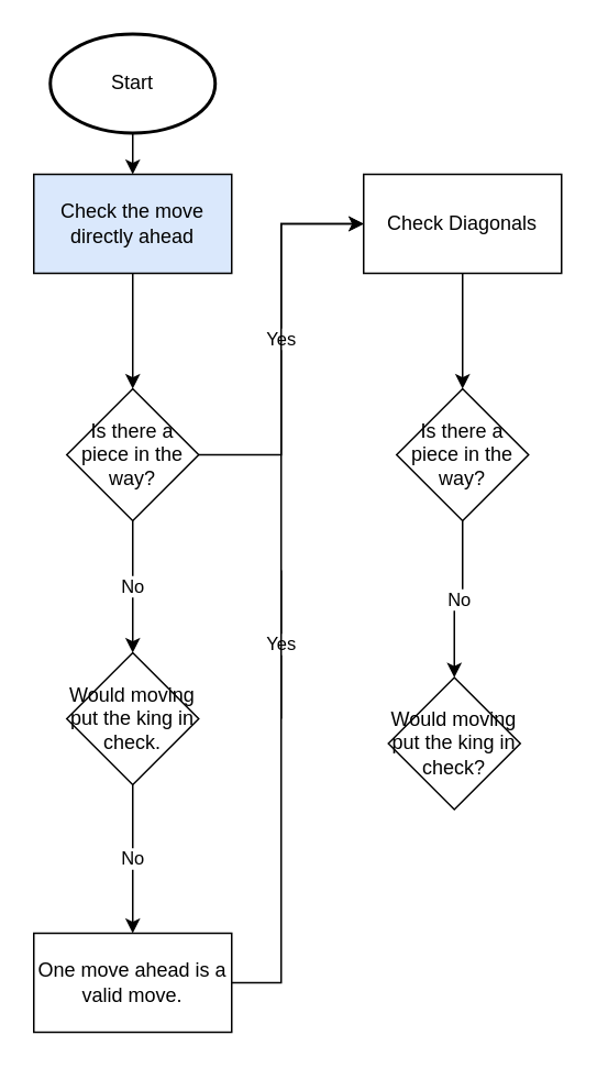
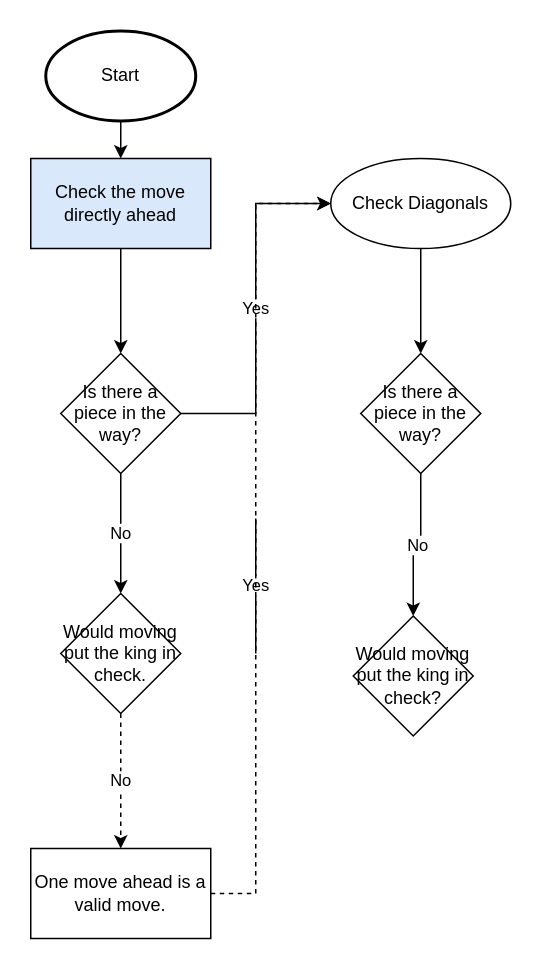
  <mxCell id="0" />
  <mxCell id="1" parent="0" />
  <mxCell id="2" value="" style="edgeStyle=orthogonalEdgeStyle;rounded=0;orthogonalLoop=1;jettySize=auto;html=1;" edge="1" parent="1" source="3"><mxGeometry relative="1" as="geometry"><mxPoint x="80" y="105" as="targetPoint" /></mxGeometry></mxCell>
  <mxCell id="3" value="Start" style="strokeWidth=2;html=1;shape=mxgraph.flowchart.start_1;whiteSpace=wrap;" parent="1" vertex="1"><mxGeometry x="30" y="20" width="100" height="60" as="geometry" /></mxCell>
  <mxCell id="4" value="" style="edgeStyle=orthogonalEdgeStyle;rounded=0;orthogonalLoop=1;jettySize=auto;html=1;" edge="1" parent="1" source="5" target="8"><mxGeometry relative="1" as="geometry" /></mxCell>
  <mxCell id="5" value="Check the move directly ahead" style="rounded=0;whiteSpace=wrap;html=1;fillColor=#dae8fc;" vertex="1" parent="1"><mxGeometry x="20" y="105" width="120" height="60" as="geometry" /></mxCell>
  <mxCell id="6" value="Yes" style="edgeStyle=orthogonalEdgeStyle;rounded=0;orthogonalLoop=1;jettySize=auto;html=1;entryX=0;entryY=0.5;entryDx=0;entryDy=0;" edge="1" parent="1" source="8" target="10"><mxGeometry relative="1" as="geometry" /></mxCell>
  <mxCell id="7" value="No" style="edgeStyle=orthogonalEdgeStyle;rounded=0;orthogonalLoop=1;jettySize=auto;html=1;" edge="1" parent="1" source="8" target="14"><mxGeometry relative="1" as="geometry" /></mxCell>
  <mxCell id="8" value="Is there a piece in the way?" style="rhombus;whiteSpace=wrap;html=1;rounded=0;" vertex="1" parent="1"><mxGeometry x="40" y="235" width="80" height="80" as="geometry" /></mxCell>
  <mxCell id="9" value="" style="edgeStyle=orthogonalEdgeStyle;rounded=0;orthogonalLoop=1;jettySize=auto;html=1;" edge="1" parent="1" source="10" target="12"><mxGeometry relative="1" as="geometry" /></mxCell>
- <mxCell id="10" value="Check Diagonals" style="whiteSpace=wrap;html=1;rounded=0;" vertex="1" parent="1"><mxGeometry x="220" y="105" width="120" height="60" as="geometry" /></mxCell>
+ <mxCell id="10" value="Check Diagonals" style="ellipse;whiteSpace=wrap;html=1;" vertex="1" parent="1"><mxGeometry x="220" y="105" width="120" height="60" as="geometry" /></mxCell>
  <mxCell id="11" value="No" style="edgeStyle=orthogonalEdgeStyle;rounded=0;orthogonalLoop=1;jettySize=auto;html=1;" edge="1" parent="1" source="12" target="18"><mxGeometry relative="1" as="geometry" /></mxCell>
  <mxCell id="12" value="Is there a piece in the way?" style="rhombus;whiteSpace=wrap;html=1;rounded=0;" vertex="1" parent="1"><mxGeometry x="240" y="235" width="80" height="80" as="geometry" /></mxCell>
- <mxCell id="13" value="No" style="edgeStyle=orthogonalEdgeStyle;rounded=0;orthogonalLoop=1;jettySize=auto;html=1;" edge="1" parent="1" source="14" target="17"><mxGeometry relative="1" as="geometry" /></mxCell>
+ <mxCell id="13" value="No" style="edgeStyle=orthogonalEdgeStyle;rounded=0;orthogonalLoop=1;jettySize=auto;html=1;dashed=1;" edge="1" parent="1" source="14" target="17"><mxGeometry relative="1" as="geometry" /></mxCell>
  <mxCell id="14" value="Would moving put the king in check." style="rhombus;whiteSpace=wrap;html=1;rounded=0;" vertex="1" parent="1"><mxGeometry x="40" y="395" width="80" height="80" as="geometry" /></mxCell>
  <mxCell id="15" value="Yes" style="endArrow=none;html=1;rounded=0;" edge="1" parent="1"><mxGeometry width="50" height="50" relative="1" as="geometry"><mxPoint x="170" y="435" as="sourcePoint" /><mxPoint x="170" y="345" as="targetPoint" /></mxGeometry></mxCell>
- <mxCell id="16" style="edgeStyle=orthogonalEdgeStyle;rounded=0;orthogonalLoop=1;jettySize=auto;html=1;exitX=1;exitY=0.5;exitDx=0;exitDy=0;entryX=0;entryY=0.5;entryDx=0;entryDy=0;" edge="1" parent="1" source="17" target="10"><mxGeometry relative="1" as="geometry"><Array as="points"><mxPoint x="170" y="595" /><mxPoint x="170" y="135" /></Array></mxGeometry></mxCell>
+ <mxCell id="16" style="edgeStyle=orthogonalEdgeStyle;rounded=0;orthogonalLoop=1;jettySize=auto;html=1;exitX=1;exitY=0.5;exitDx=0;exitDy=0;entryX=0;entryY=0.5;entryDx=0;entryDy=0;dashed=1;" edge="1" parent="1" source="17" target="10"><mxGeometry relative="1" as="geometry"><Array as="points"><mxPoint x="170" y="595" /><mxPoint x="170" y="135" /></Array></mxGeometry></mxCell>
  <mxCell id="17" value="One move ahead is a valid move." style="whiteSpace=wrap;html=1;rounded=0;" vertex="1" parent="1"><mxGeometry x="20" y="565" width="120" height="60" as="geometry" /></mxCell>
  <mxCell id="18" value="Would moving put the king in check?" style="rhombus;whiteSpace=wrap;html=1;rounded=0;" vertex="1" parent="1"><mxGeometry x="235" y="410" width="80" height="80" as="geometry" /></mxCell>
